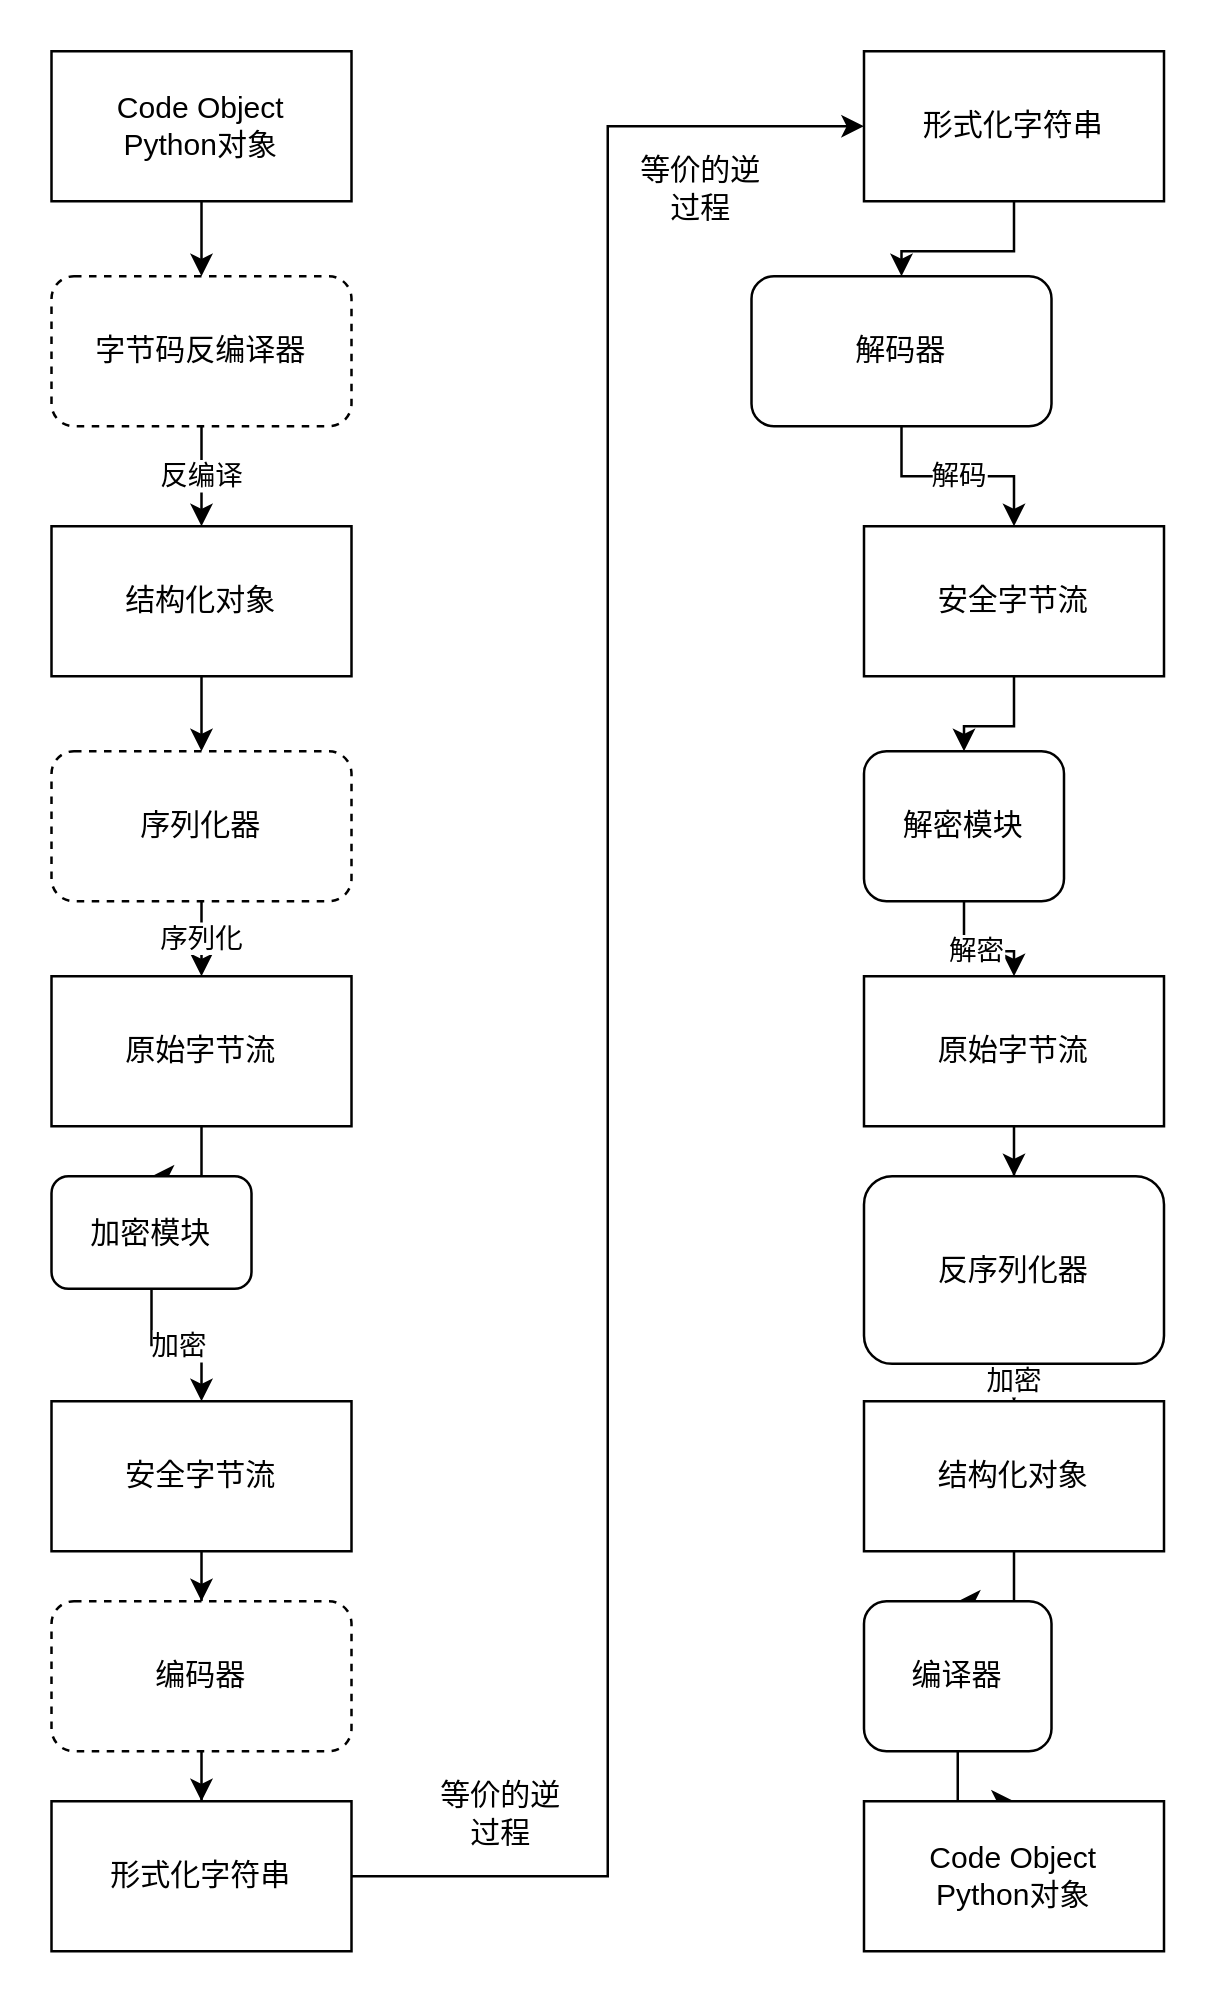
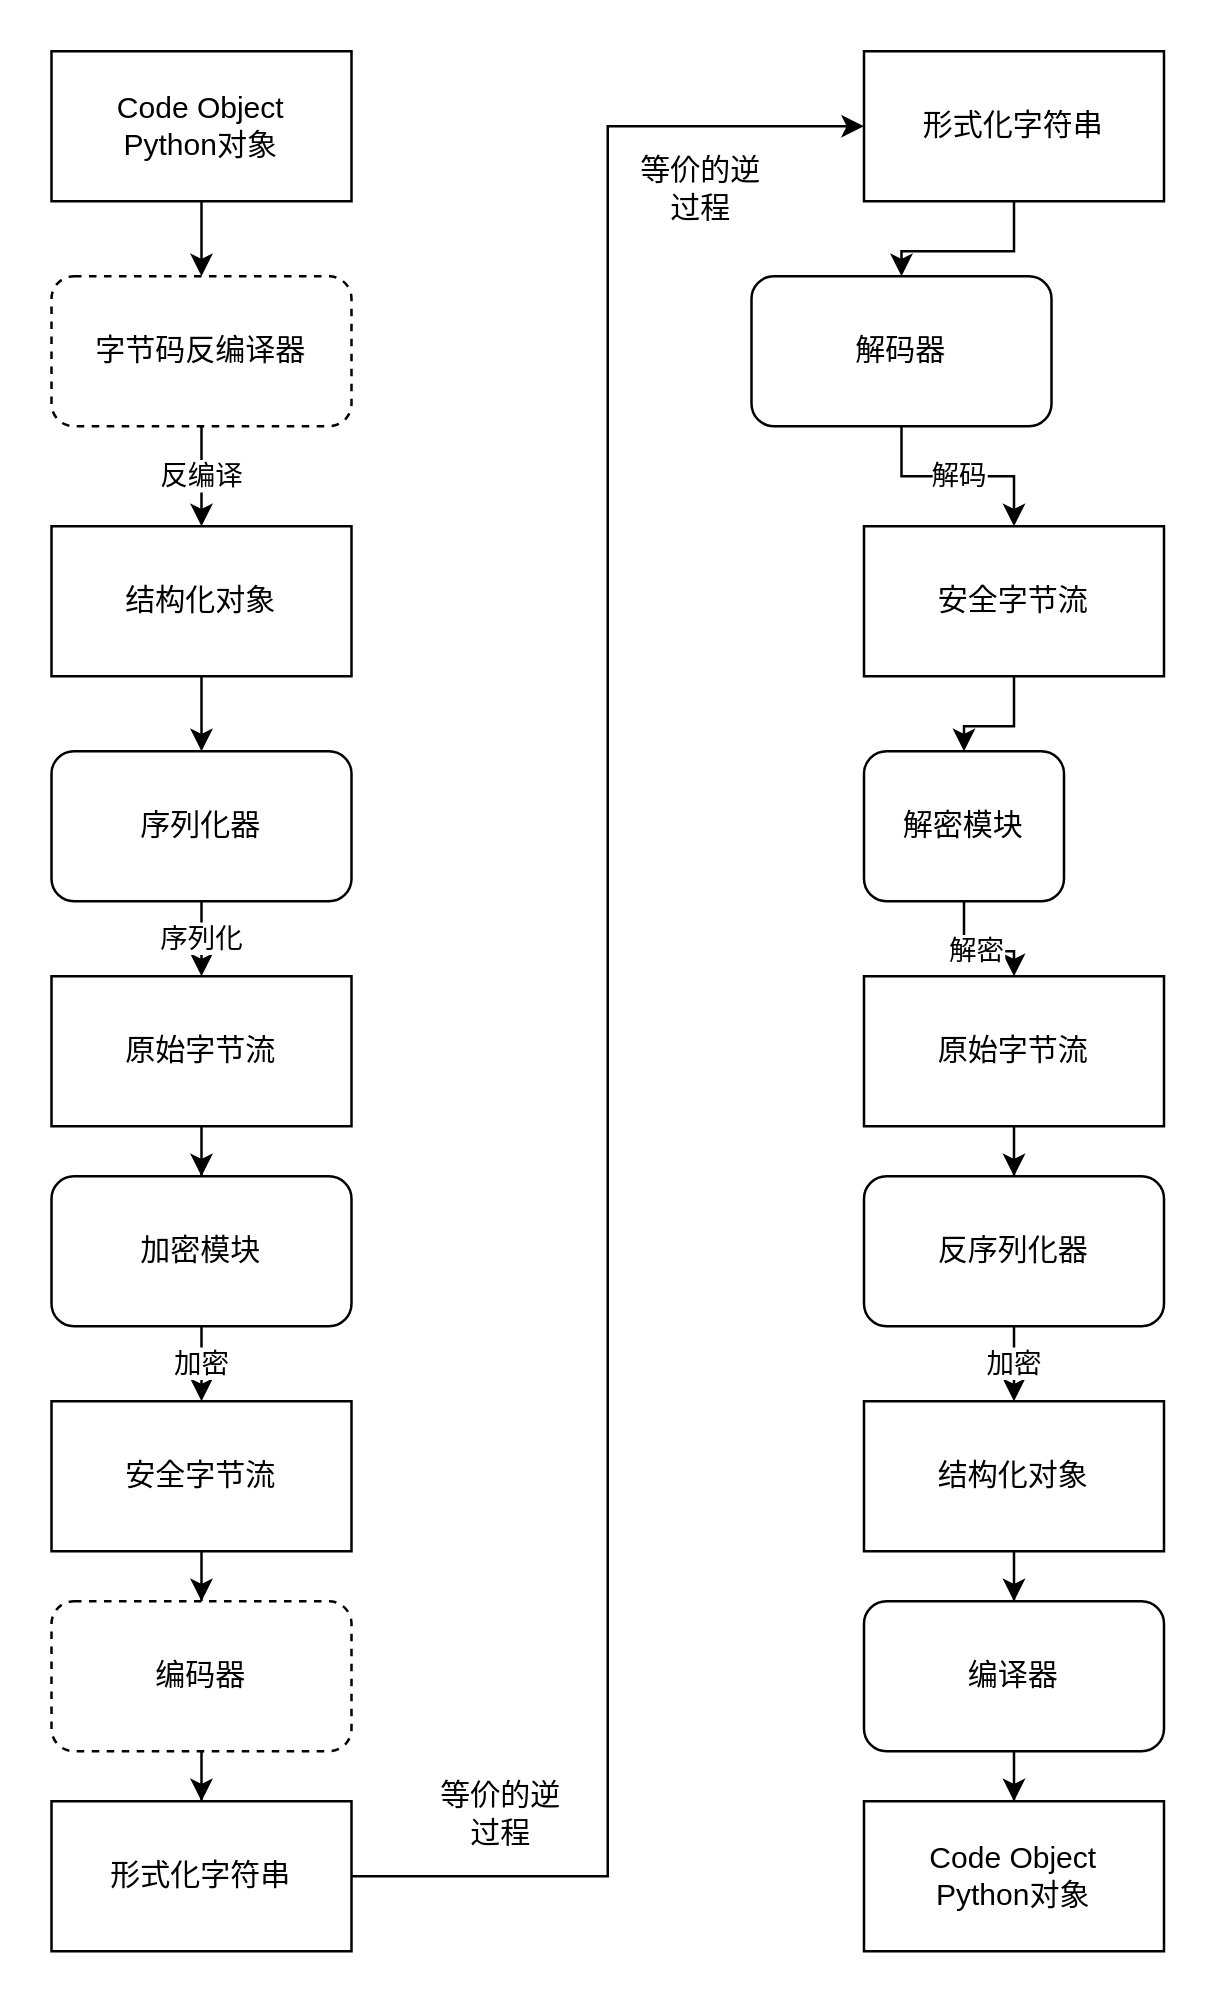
  <mxCell id="0" />
  <mxCell id="1" parent="0" />
  <mxCell id="2" value="" style="edgeStyle=orthogonalEdgeStyle;rounded=0;orthogonalLoop=1;jettySize=auto;html=1;" parent="1" source="3" target="5" edge="1"><mxGeometry relative="1" as="geometry" /></mxCell>
  <mxCell id="3" value="Code Object&lt;br&gt;Python对象" style="rounded=0;whiteSpace=wrap;html=1;" parent="1" vertex="1"><mxGeometry x="20" y="20" width="120" height="60" as="geometry" /></mxCell>
  <mxCell id="4" value="反编译" style="edgeStyle=orthogonalEdgeStyle;rounded=0;orthogonalLoop=1;jettySize=auto;html=1;" parent="1" source="5" target="7" edge="1"><mxGeometry relative="1" as="geometry" /></mxCell>
  <mxCell id="5" value="字节码反编译器" style="rounded=1;whiteSpace=wrap;html=1;dashed=1;" parent="1" vertex="1"><mxGeometry x="20" y="110" width="120" height="60" as="geometry" /></mxCell>
  <mxCell id="6" value="" style="edgeStyle=orthogonalEdgeStyle;rounded=0;orthogonalLoop=1;jettySize=auto;html=1;" parent="1" source="7" target="9" edge="1"><mxGeometry relative="1" as="geometry" /></mxCell>
  <mxCell id="7" value="结构化对象" style="rounded=0;whiteSpace=wrap;html=1;" parent="1" vertex="1"><mxGeometry x="20" y="210" width="120" height="60" as="geometry" /></mxCell>
  <mxCell id="8" value="序列化" style="edgeStyle=orthogonalEdgeStyle;rounded=0;orthogonalLoop=1;jettySize=auto;html=1;" parent="1" source="9" target="11" edge="1"><mxGeometry relative="1" as="geometry" /></mxCell>
- <mxCell id="9" value="序列化器" style="rounded=1;whiteSpace=wrap;html=1;dashed=1;" parent="1" vertex="1"><mxGeometry x="20" y="300" width="120" height="60" as="geometry" /></mxCell>
+ <mxCell id="9" value="序列化器" style="rounded=1;whiteSpace=wrap;html=1;" parent="1" vertex="1"><mxGeometry x="20" y="300" width="120" height="60" as="geometry" /></mxCell>
  <mxCell id="10" value="" style="edgeStyle=orthogonalEdgeStyle;rounded=0;orthogonalLoop=1;jettySize=auto;html=1;" parent="1" source="11" target="13" edge="1"><mxGeometry relative="1" as="geometry" /></mxCell>
  <mxCell id="11" value="原始字节流" style="rounded=0;whiteSpace=wrap;html=1;" parent="1" vertex="1"><mxGeometry x="20" y="390" width="120" height="60" as="geometry" /></mxCell>
  <mxCell id="12" value="加密" style="edgeStyle=orthogonalEdgeStyle;rounded=0;orthogonalLoop=1;jettySize=auto;html=1;" parent="1" source="13" target="15" edge="1"><mxGeometry relative="1" as="geometry" /></mxCell>
- <mxCell id="13" value="加密模块" style="rounded=1;whiteSpace=wrap;html=1;" parent="1" vertex="1"><mxGeometry x="20" y="470" width="80" height="45" as="geometry" /></mxCell>
+ <mxCell id="13" value="加密模块" style="rounded=1;whiteSpace=wrap;html=1;" parent="1" vertex="1"><mxGeometry x="20" y="470" width="120" height="60" as="geometry" /></mxCell>
  <mxCell id="14" value="" style="edgeStyle=orthogonalEdgeStyle;rounded=0;orthogonalLoop=1;jettySize=auto;html=1;" parent="1" source="15" target="17" edge="1"><mxGeometry relative="1" as="geometry" /></mxCell>
  <mxCell id="15" value="安全字节流" style="rounded=0;whiteSpace=wrap;html=1;" parent="1" vertex="1"><mxGeometry x="20" y="560" width="120" height="60" as="geometry" /></mxCell>
  <mxCell id="16" value="" style="edgeStyle=orthogonalEdgeStyle;rounded=0;orthogonalLoop=1;jettySize=auto;html=1;" parent="1" source="17" target="19" edge="1"><mxGeometry relative="1" as="geometry" /></mxCell>
  <mxCell id="17" value="编码器" style="rounded=1;whiteSpace=wrap;html=1;dashed=1;" parent="1" vertex="1"><mxGeometry x="20" y="640" width="120" height="60" as="geometry" /></mxCell>
  <mxCell id="18" style="edgeStyle=orthogonalEdgeStyle;rounded=0;orthogonalLoop=1;jettySize=auto;html=1;entryX=0;entryY=0.5;entryDx=0;entryDy=0;" edge="1" parent="1" source="19" target="21"><mxGeometry relative="1" as="geometry" /></mxCell>
  <mxCell id="19" value="形式化字符串" style="rounded=0;whiteSpace=wrap;html=1;" parent="1" vertex="1"><mxGeometry x="20" y="720" width="120" height="60" as="geometry" /></mxCell>
  <mxCell id="20" value="" style="edgeStyle=orthogonalEdgeStyle;rounded=0;orthogonalLoop=1;jettySize=auto;html=1;" parent="1" source="21" target="23" edge="1"><mxGeometry relative="1" as="geometry" /></mxCell>
  <mxCell id="21" value="形式化字符串" style="rounded=0;whiteSpace=wrap;html=1;" parent="1" vertex="1"><mxGeometry x="345" y="20" width="120" height="60" as="geometry" /></mxCell>
  <mxCell id="22" value="解码" style="edgeStyle=orthogonalEdgeStyle;rounded=0;orthogonalLoop=1;jettySize=auto;html=1;" parent="1" source="23" target="25" edge="1"><mxGeometry relative="1" as="geometry" /></mxCell>
  <mxCell id="23" value="解码器" style="rounded=1;whiteSpace=wrap;html=1;" parent="1" vertex="1"><mxGeometry x="300" y="110" width="120" height="60" as="geometry" /></mxCell>
  <mxCell id="24" value="" style="edgeStyle=orthogonalEdgeStyle;rounded=0;orthogonalLoop=1;jettySize=auto;html=1;" parent="1" source="25" target="27" edge="1"><mxGeometry relative="1" as="geometry" /></mxCell>
  <mxCell id="25" value="安全字节流" style="rounded=0;whiteSpace=wrap;html=1;" parent="1" vertex="1"><mxGeometry x="345" y="210" width="120" height="60" as="geometry" /></mxCell>
  <mxCell id="26" value="解密" style="edgeStyle=orthogonalEdgeStyle;rounded=0;orthogonalLoop=1;jettySize=auto;html=1;" parent="1" source="27" target="29" edge="1"><mxGeometry relative="1" as="geometry" /></mxCell>
  <mxCell id="27" value="解密模块" style="rounded=1;whiteSpace=wrap;html=1;" parent="1" vertex="1"><mxGeometry x="345" y="300" width="80" height="60" as="geometry" /></mxCell>
  <mxCell id="28" value="" style="edgeStyle=orthogonalEdgeStyle;rounded=0;orthogonalLoop=1;jettySize=auto;html=1;" parent="1" source="29" target="31" edge="1"><mxGeometry relative="1" as="geometry" /></mxCell>
  <mxCell id="29" value="原始字节流" style="rounded=0;whiteSpace=wrap;html=1;" parent="1" vertex="1"><mxGeometry x="345" y="390" width="120" height="60" as="geometry" /></mxCell>
  <mxCell id="30" value="加密" style="edgeStyle=orthogonalEdgeStyle;rounded=0;orthogonalLoop=1;jettySize=auto;html=1;" parent="1" source="31" target="33" edge="1"><mxGeometry relative="1" as="geometry" /></mxCell>
- <mxCell id="31" value="反序列化器" style="rounded=1;whiteSpace=wrap;html=1;" parent="1" vertex="1"><mxGeometry x="345" y="470" width="120" height="75" as="geometry" /></mxCell>
+ <mxCell id="31" value="反序列化器" style="rounded=1;whiteSpace=wrap;html=1;" parent="1" vertex="1"><mxGeometry x="345" y="470" width="120" height="60" as="geometry" /></mxCell>
  <mxCell id="32" value="" style="edgeStyle=orthogonalEdgeStyle;rounded=0;orthogonalLoop=1;jettySize=auto;html=1;" parent="1" source="33" target="35" edge="1"><mxGeometry relative="1" as="geometry" /></mxCell>
  <mxCell id="33" value="结构化对象" style="rounded=0;whiteSpace=wrap;html=1;" parent="1" vertex="1"><mxGeometry x="345" y="560" width="120" height="60" as="geometry" /></mxCell>
  <mxCell id="34" value="" style="edgeStyle=orthogonalEdgeStyle;rounded=0;orthogonalLoop=1;jettySize=auto;html=1;" parent="1" source="35" target="36" edge="1"><mxGeometry relative="1" as="geometry" /></mxCell>
- <mxCell id="35" value="编译器" style="rounded=1;whiteSpace=wrap;html=1;" parent="1" vertex="1"><mxGeometry x="345" y="640" width="75" height="60" as="geometry" /></mxCell>
+ <mxCell id="35" value="编译器" style="rounded=1;whiteSpace=wrap;html=1;" parent="1" vertex="1"><mxGeometry x="345" y="640" width="120" height="60" as="geometry" /></mxCell>
  <mxCell id="36" value="Code Object&lt;br&gt;Python对象" style="rounded=0;whiteSpace=wrap;html=1;" parent="1" vertex="1"><mxGeometry x="345" y="720" width="120" height="60" as="geometry" /></mxCell>
  <mxCell id="37" value="等价的逆过程" style="text;html=1;strokeColor=none;fillColor=none;align=center;verticalAlign=middle;whiteSpace=wrap;rounded=0;" vertex="1" parent="1"><mxGeometry x="170" y="710" width="60" height="30" as="geometry" /></mxCell>
  <mxCell id="38" value="等价的逆过程" style="text;html=1;strokeColor=none;fillColor=none;align=center;verticalAlign=middle;whiteSpace=wrap;rounded=0;" vertex="1" parent="1"><mxGeometry x="250" y="60" width="60" height="30" as="geometry" /></mxCell>
